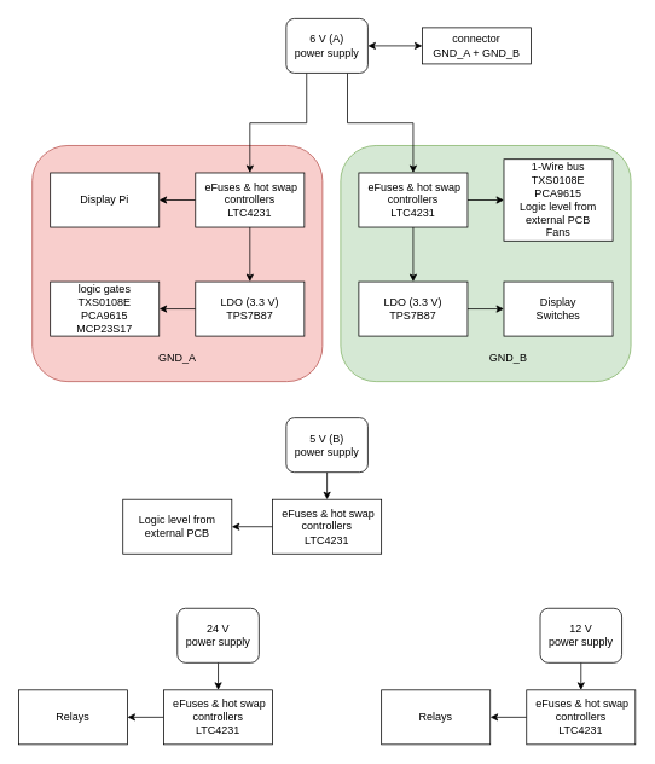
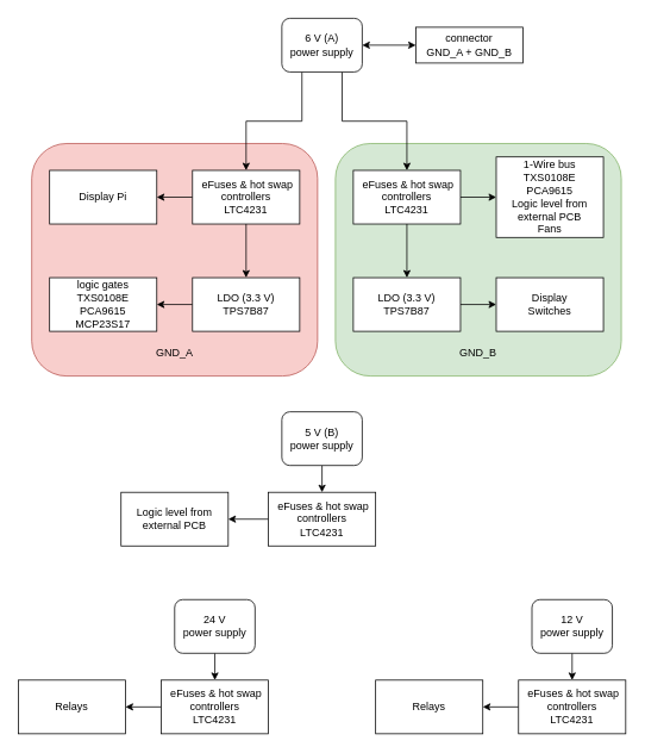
  <mxCell id="0" />
  <mxCell id="1" parent="0" />
  <mxCell id="2" value="" style="rounded=1;whiteSpace=wrap;html=1;fillColor=#d5e8d4;strokeColor=#82b366;" parent="1" vertex="1"><mxGeometry x="375" y="160" width="320" height="260" as="geometry" /></mxCell>
  <mxCell id="3" value="" style="rounded=1;whiteSpace=wrap;html=1;fillColor=#f8cecc;strokeColor=#b85450;" parent="1" vertex="1"><mxGeometry x="35" y="160" width="320" height="260" as="geometry" /></mxCell>
  <mxCell id="4" style="edgeStyle=orthogonalEdgeStyle;rounded=0;orthogonalLoop=1;jettySize=auto;html=1;exitX=0.75;exitY=1;exitDx=0;exitDy=0;entryX=0.5;entryY=0;entryDx=0;entryDy=0;" parent="1" source="7" target="13" edge="1"><mxGeometry relative="1" as="geometry" /></mxCell>
  <mxCell id="5" style="edgeStyle=orthogonalEdgeStyle;rounded=0;orthogonalLoop=1;jettySize=auto;html=1;exitX=0.25;exitY=1;exitDx=0;exitDy=0;entryX=0.5;entryY=0;entryDx=0;entryDy=0;" parent="1" source="7" target="10" edge="1"><mxGeometry relative="1" as="geometry" /></mxCell>
  <mxCell id="6" style="edgeStyle=orthogonalEdgeStyle;rounded=0;orthogonalLoop=1;jettySize=auto;html=1;exitX=1;exitY=0.5;exitDx=0;exitDy=0;entryX=0;entryY=0.5;entryDx=0;entryDy=0;startArrow=classic;startFill=1;" parent="1" source="7" target="25" edge="1"><mxGeometry relative="1" as="geometry" /></mxCell>
  <mxCell id="7" value="6 V (A)&lt;br&gt;power supply" style="rounded=1;whiteSpace=wrap;html=1;" parent="1" vertex="1"><mxGeometry x="315" y="20" width="90" height="60" as="geometry" /></mxCell>
  <mxCell id="8" style="edgeStyle=orthogonalEdgeStyle;rounded=0;orthogonalLoop=1;jettySize=auto;html=1;exitX=0;exitY=0.5;exitDx=0;exitDy=0;entryX=1;entryY=0.5;entryDx=0;entryDy=0;" parent="1" source="10" target="18" edge="1"><mxGeometry relative="1" as="geometry" /></mxCell>
  <mxCell id="9" style="edgeStyle=orthogonalEdgeStyle;rounded=0;orthogonalLoop=1;jettySize=auto;html=1;exitX=0.5;exitY=1;exitDx=0;exitDy=0;entryX=0.5;entryY=0;entryDx=0;entryDy=0;" parent="1" source="10" target="15" edge="1"><mxGeometry relative="1" as="geometry" /></mxCell>
  <mxCell id="10" value="&amp;nbsp;eFuses &amp;amp; hot swap controllers&lt;br&gt;LTC4231" style="rounded=0;whiteSpace=wrap;html=1;" parent="1" vertex="1"><mxGeometry x="215" y="190" width="120" height="60" as="geometry" /></mxCell>
  <mxCell id="11" style="edgeStyle=orthogonalEdgeStyle;rounded=0;orthogonalLoop=1;jettySize=auto;html=1;exitX=1;exitY=0.5;exitDx=0;exitDy=0;" parent="1" source="13" target="19" edge="1"><mxGeometry relative="1" as="geometry" /></mxCell>
  <mxCell id="12" style="edgeStyle=orthogonalEdgeStyle;rounded=0;orthogonalLoop=1;jettySize=auto;html=1;exitX=0.5;exitY=1;exitDx=0;exitDy=0;entryX=0.5;entryY=0;entryDx=0;entryDy=0;" parent="1" source="13" target="17" edge="1"><mxGeometry relative="1" as="geometry" /></mxCell>
  <mxCell id="13" value="&amp;nbsp;eFuses &amp;amp; hot swap controllers&lt;br&gt;LTC4231" style="rounded=0;whiteSpace=wrap;html=1;" parent="1" vertex="1"><mxGeometry x="395" y="190" width="120" height="60" as="geometry" /></mxCell>
  <mxCell id="14" style="edgeStyle=orthogonalEdgeStyle;rounded=0;orthogonalLoop=1;jettySize=auto;html=1;entryX=1;entryY=0.5;entryDx=0;entryDy=0;" parent="1" source="15" target="20" edge="1"><mxGeometry relative="1" as="geometry" /></mxCell>
  <mxCell id="15" value="LDO (3.3 V)&lt;br&gt;TPS7B87" style="rounded=0;whiteSpace=wrap;html=1;" parent="1" vertex="1"><mxGeometry x="215" y="310" width="120" height="60" as="geometry" /></mxCell>
  <mxCell id="16" style="edgeStyle=orthogonalEdgeStyle;rounded=0;orthogonalLoop=1;jettySize=auto;html=1;exitX=1;exitY=0.5;exitDx=0;exitDy=0;entryX=0;entryY=0.5;entryDx=0;entryDy=0;" parent="1" source="17" target="21" edge="1"><mxGeometry relative="1" as="geometry" /></mxCell>
  <mxCell id="17" value="LDO&amp;nbsp;(3.3 V)&lt;br&gt;TPS7B87" style="rounded=0;whiteSpace=wrap;html=1;" parent="1" vertex="1"><mxGeometry x="395" y="310" width="120" height="60" as="geometry" /></mxCell>
  <mxCell id="18" value="Display Pi" style="rounded=0;whiteSpace=wrap;html=1;" parent="1" vertex="1"><mxGeometry x="55" y="190" width="120" height="60" as="geometry" /></mxCell>
  <mxCell id="19" value="&lt;div&gt;1-Wire bus&lt;/div&gt;&lt;div&gt;TXS0108E&lt;/div&gt;&lt;div&gt;PCA9615&lt;/div&gt;&lt;div&gt;Logic level from external PCB&lt;br&gt;&lt;/div&gt;&lt;div&gt;Fans&lt;/div&gt;" style="rounded=0;whiteSpace=wrap;html=1;" parent="1" vertex="1"><mxGeometry x="555" y="175" width="120" height="90" as="geometry" /></mxCell>
  <mxCell id="20" value="&lt;div&gt;logic gates&lt;/div&gt;&lt;div&gt;TXS0108E&lt;/div&gt;&lt;div&gt;PCA9615&lt;/div&gt;&lt;div&gt;MCP23S17&lt;/div&gt;" style="rounded=0;whiteSpace=wrap;html=1;" parent="1" vertex="1"><mxGeometry x="55" y="310" width="120" height="60" as="geometry" /></mxCell>
  <mxCell id="21" value="&lt;div&gt;Display&lt;/div&gt;&lt;div&gt;Switches&lt;/div&gt;" style="rounded=0;whiteSpace=wrap;html=1;" parent="1" vertex="1"><mxGeometry x="555" y="310" width="120" height="60" as="geometry" /></mxCell>
  <mxCell id="22" value="GND_A" style="text;html=1;strokeColor=none;fillColor=none;align=center;verticalAlign=middle;whiteSpace=wrap;rounded=0;fontColor=#000000;" parent="1" vertex="1"><mxGeometry x="165" y="380" width="60" height="30" as="geometry" /></mxCell>
- <mxCell id="23" value="GND_B" style="text;html=1;strokeColor=none;fillColor=none;align=center;verticalAlign=middle;whiteSpace=wrap;rounded=0;fontColor=#000000;" parent="1" vertex="1"><mxGeometry x="530" y="380" width="60" height="30" as="geometry" /></mxCell>
+ <mxCell id="23" value="GND_B" style="text;html=1;strokeColor=none;fillColor=none;align=center;verticalAlign=middle;whiteSpace=wrap;rounded=0;fontColor=#000000;" parent="1" vertex="1"><mxGeometry x="505" y="380" width="60" height="30" as="geometry" /></mxCell>
  <mxCell id="24" value="" style="group" parent="1" vertex="1" connectable="0"><mxGeometry x="465" y="30" width="120" height="40" as="geometry" /></mxCell>
  <mxCell id="25" value="" style="rounded=0;whiteSpace=wrap;html=1;" parent="24" vertex="1"><mxGeometry width="120" height="40" as="geometry" /></mxCell>
  <mxCell id="26" value="connector&lt;br&gt;GND_A + GND_B" style="text;html=1;strokeColor=none;fillColor=none;align=center;verticalAlign=middle;whiteSpace=wrap;rounded=0;" parent="24" vertex="1"><mxGeometry x="10" y="5" width="100" height="30" as="geometry" /></mxCell>
  <mxCell id="27" style="edgeStyle=orthogonalEdgeStyle;rounded=0;orthogonalLoop=1;jettySize=auto;html=1;exitX=0.5;exitY=1;exitDx=0;exitDy=0;entryX=0.5;entryY=0;entryDx=0;entryDy=0;" edge="1" parent="1" source="28" target="32"><mxGeometry relative="1" as="geometry" /></mxCell>
  <mxCell id="28" value="24 V&lt;br&gt;power supply" style="rounded=1;whiteSpace=wrap;html=1;" vertex="1" parent="1"><mxGeometry x="195" y="670" width="90" height="60" as="geometry" /></mxCell>
  <mxCell id="29" style="edgeStyle=orthogonalEdgeStyle;rounded=0;orthogonalLoop=1;jettySize=auto;html=1;exitX=0.5;exitY=1;exitDx=0;exitDy=0;entryX=0.5;entryY=0;entryDx=0;entryDy=0;" edge="1" parent="1" source="30" target="34"><mxGeometry relative="1" as="geometry" /></mxCell>
  <mxCell id="30" value="12 V&lt;br&gt;power supply" style="rounded=1;whiteSpace=wrap;html=1;" vertex="1" parent="1"><mxGeometry x="595" y="670" width="90" height="60" as="geometry" /></mxCell>
  <mxCell id="31" style="edgeStyle=orthogonalEdgeStyle;rounded=0;orthogonalLoop=1;jettySize=auto;html=1;exitX=0;exitY=0.5;exitDx=0;exitDy=0;entryX=1;entryY=0.5;entryDx=0;entryDy=0;" edge="1" parent="1" source="32" target="35"><mxGeometry relative="1" as="geometry" /></mxCell>
  <mxCell id="32" value="&amp;nbsp;eFuses &amp;amp; hot swap controllers&lt;br&gt;LTC4231" style="rounded=0;whiteSpace=wrap;html=1;" vertex="1" parent="1"><mxGeometry x="180" y="760" width="120" height="60" as="geometry" /></mxCell>
  <mxCell id="33" style="edgeStyle=orthogonalEdgeStyle;rounded=0;orthogonalLoop=1;jettySize=auto;html=1;exitX=0;exitY=0.5;exitDx=0;exitDy=0;entryX=1;entryY=0.5;entryDx=0;entryDy=0;" edge="1" parent="1" source="34" target="36"><mxGeometry relative="1" as="geometry" /></mxCell>
  <mxCell id="34" value="&amp;nbsp;eFuses &amp;amp; hot swap controllers&lt;br&gt;LTC4231" style="rounded=0;whiteSpace=wrap;html=1;" vertex="1" parent="1"><mxGeometry x="580" y="760" width="120" height="60" as="geometry" /></mxCell>
  <mxCell id="35" value="Relays" style="rounded=0;whiteSpace=wrap;html=1;" vertex="1" parent="1"><mxGeometry x="20" y="760" width="120" height="60" as="geometry" /></mxCell>
  <mxCell id="36" value="Relays" style="rounded=0;whiteSpace=wrap;html=1;" vertex="1" parent="1"><mxGeometry x="420" y="760" width="120" height="60" as="geometry" /></mxCell>
  <mxCell id="37" style="edgeStyle=orthogonalEdgeStyle;rounded=0;orthogonalLoop=1;jettySize=auto;html=1;exitX=0.5;exitY=1;exitDx=0;exitDy=0;entryX=0.5;entryY=0;entryDx=0;entryDy=0;" edge="1" parent="1" source="38" target="40"><mxGeometry relative="1" as="geometry" /></mxCell>
  <mxCell id="38" value="5 V (B)&lt;br&gt;power supply" style="rounded=1;whiteSpace=wrap;html=1;" vertex="1" parent="1"><mxGeometry x="315" y="460" width="90" height="60" as="geometry" /></mxCell>
  <mxCell id="39" style="edgeStyle=orthogonalEdgeStyle;rounded=0;orthogonalLoop=1;jettySize=auto;html=1;exitX=0;exitY=0.5;exitDx=0;exitDy=0;entryX=1;entryY=0.5;entryDx=0;entryDy=0;" edge="1" parent="1" source="40" target="41"><mxGeometry relative="1" as="geometry" /></mxCell>
  <mxCell id="40" value="&amp;nbsp;eFuses &amp;amp; hot swap controllers&lt;br&gt;LTC4231" style="rounded=0;whiteSpace=wrap;html=1;" vertex="1" parent="1"><mxGeometry x="300" y="550" width="120" height="60" as="geometry" /></mxCell>
  <mxCell id="41" value="Logic level from external PCB" style="rounded=0;whiteSpace=wrap;html=1;" vertex="1" parent="1"><mxGeometry x="135" y="550" width="120" height="60" as="geometry" /></mxCell>
